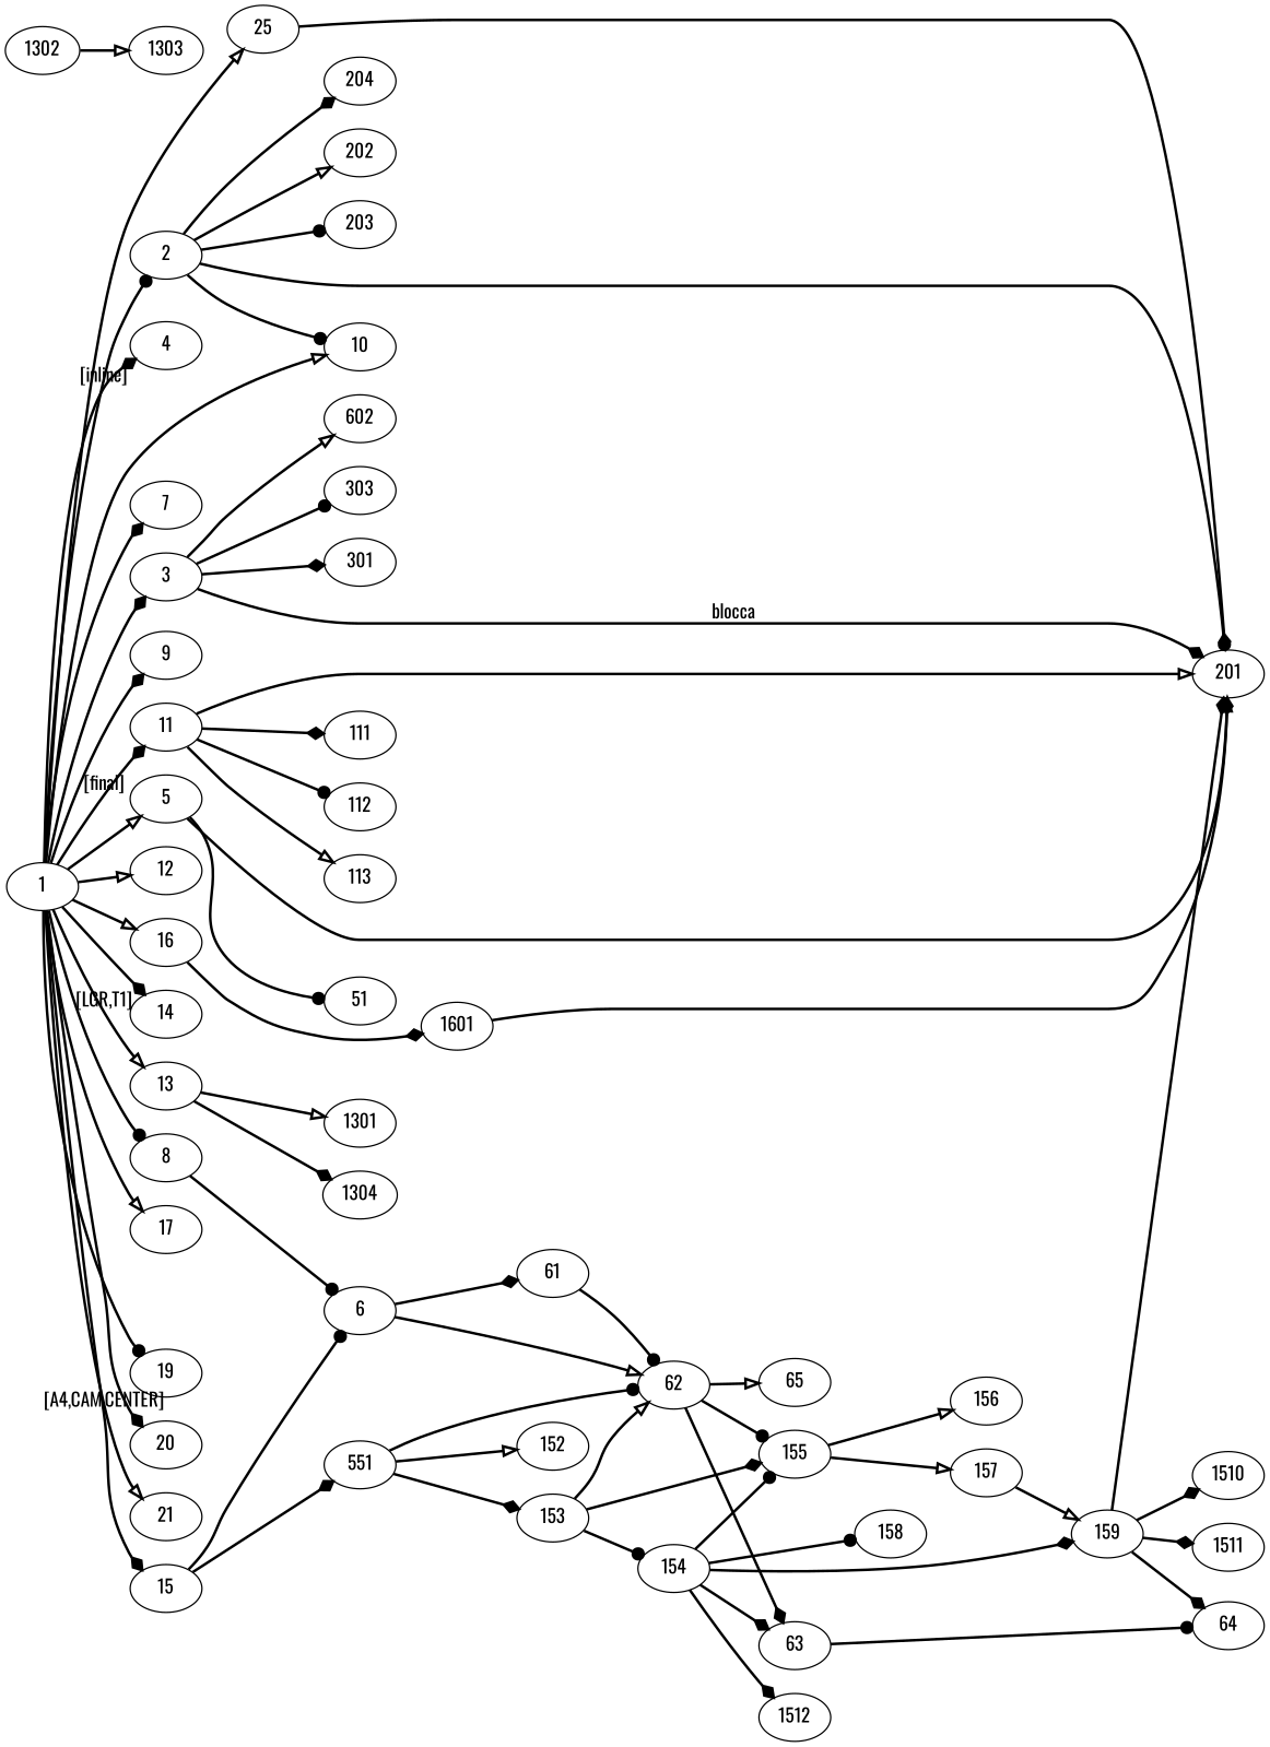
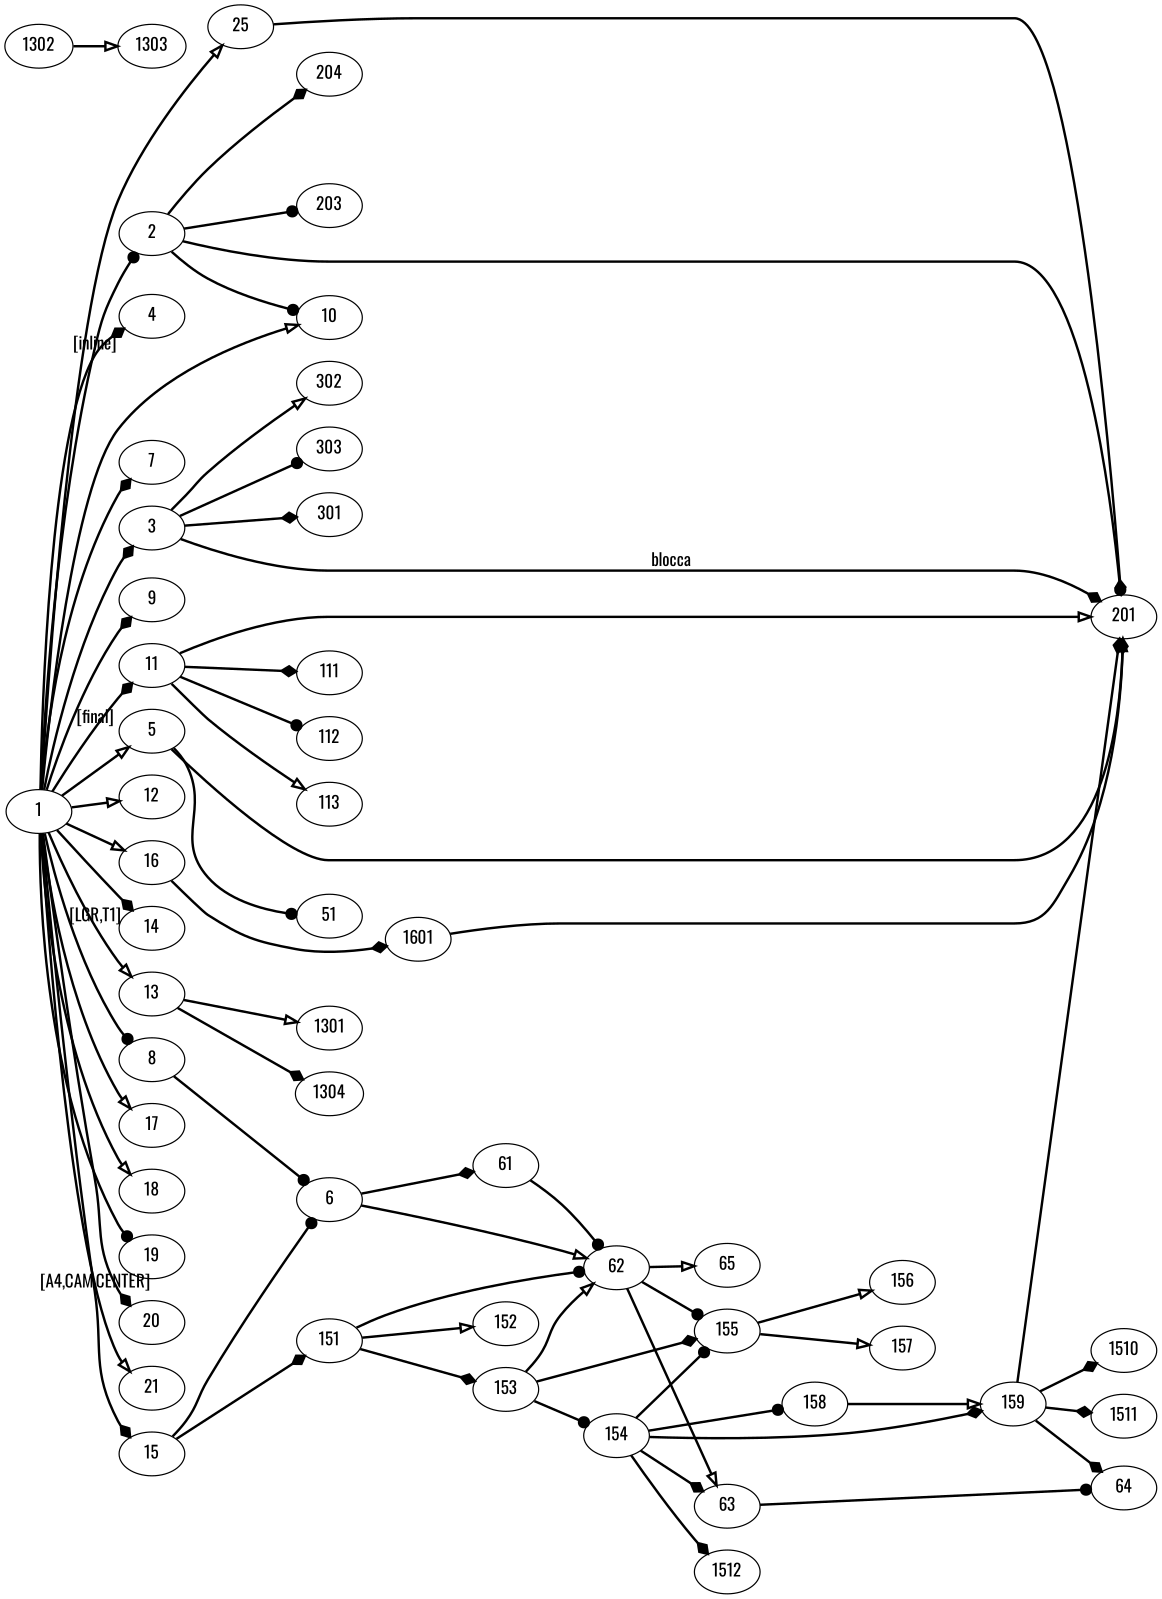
  digraph {
    fontname=Oswald
    rankdir=LR
    node [fontname=Oswald style="main node" texlbl=ifpdf]
    edge [arrowhead=diamond fontname=Oswald style=bold]
    1 [texlbl=suftesi]
    2 [texlbl=geometry]
    3 [texlbl=xkeyval]
    4 [texlbl=enumitem]
    5 [texlbl=caption]
    7 [texlbl=multicol]
    8 [texlbl=emptypage]
    9 [texlbl=textcase]
    10 [texlbl=ifxetex]
    11 [texlbl=microtype]
    12 [texlbl=cclicenses]
    13 [texlbl=fontenc]
    14 [texlbl=sostitutefont]
    15 [texlbl=crop]
    16 [texlbl=titlesec]
    17 [texlbl=extramarks]
+   18 [texlbl=fancyhdr]
    19 [texlbl=titletoc]
    20 [texlbl=fixltxhyph]
    21 [texlbl=mathpazo]
    n21 [label=25 texlbl=beramono]
    201 [style="internal node" texlbl=keyvall]
-   202 [style="internal node"]
    203 [style="internal node" texlbl=atbegshi]
    204 [style="internal node" texlbl=ifvtex]
    301 [style="internal node" texlbl="xkeyval.tex"]
-   302 [style="internal node" texlbl="xkvutils.tex" label=602]
+   302 [style="internal node" texlbl="xkvutils.tex"]
    303 [style="internal node" texlbl="keyval.tex"]
    51 [style="internal node" texlbl=caption3]
    6 [texlbl=color]
    61 [style="cfg node" texlbl="color.cfg"]
    62 [style="driver node" texlbl="pdftex.def"]
    111 [style="driver node" texlbl="microtype-pdftex.def"]
    112 [style="cfg node" texlbl="microtype.cfg"]
    113 [style="driver node" texlbl="mt-ppl.cfg"]
    1301 [style="driver node" texlbl="lgrenc.def"]
    1304 [style="driver node" texlbl="lgrcmr.fd"]
-   151 [style="internal node" texlbl=graphics label=551]
+   151 [style="internal node" texlbl=graphics]
    1601 [style="cfg node" texlbl="ttlkey.cfg"]
    63 [style="internal node" texlbl=infwarerr]
    65 [style="internal node" texlbl="supp-pdf.mkii"]
    155 [style="internal node" texlbl=pdftexcmds]
    64 [style="internal node" texlbl=ltxcmds]
    156 [style="internal node"]
    157 [style="internal node" texlbl=ifluatex]
    1302 [style="driver node" texlbl="greek-fontenc.def"]
    1303 [style="driver node" texlbl="t1enc.def"]
    152 [style="internal node" texlbl=trig]
    153 [style="cfg node" texlbl="graphics.cfg"]
    154 [style="driver node" texlbl="epstopdf-base"]
    158 [style="internal node" texlbl=grfext]
    159 [style="internal node" texlbl=kvoptions]
    1512 [style="cfg node" texlbl="epstopdf-sys.cfg"]
    1510 [style="internal node" texlbl=kvsetkeys]
    1511 [style="internal node" texlbl=etexcmds]
    1 -> 2 [arrowhead=dot]
    1 -> 3
    1 -> 4 [label="[inline]" labelfloat=true]
    1 -> 5 [arrowhead=onormal]
    1 -> 7
    1 -> 8 [arrowhead=dot]
    1 -> 9
    1 -> 10 [arrowhead=onormal]
    1 -> 11 [label="[final]" labelfloat=true]
    1 -> 12 [arrowhead=onormal]
    1 -> 13 [arrowhead=onormal label="[LGR,T1]" labelfloat=true]
    1 -> 14
    1 -> 15 [label="[A4,CAM,CENTER]" labelfloat=true]
    1 -> 16 [arrowhead=onormal]
    1 -> 17 [arrowhead=onormal]
+   1 -> 18 [arrowhead=onormal]
    1 -> 19 [arrowhead=dot]
    1 -> 20
    1 -> 21 [arrowhead=onormal]
    1 -> n21 [arrowhead=onormal]
    2 -> 10 [arrowhead=dot]
    2 -> 201 [arrowhead=dot]
-   2 -> 202 [arrowhead=onormal]
    2 -> 203 [arrowhead=dot]
    2 -> 204
    3 -> 201 [label=blocca labelfloat=true]
    3 -> 301
    3 -> 302 [arrowhead=onormal]
    3 -> 303 [arrowhead=dot]
    5 -> 201
    5 -> 51 [arrowhead=dot]
    8 -> 6 [arrowhead=dot]
    11 -> 201 [arrowhead=onormal]
    11 -> 111
    11 -> 112 [arrowhead=dot]
    11 -> 113 [arrowhead=onormal]
    13 -> 1301 [arrowhead=onormal]
    13 -> 1304
    15 -> 6 [arrowhead=dot]
    15 -> 151
    16 -> 1601
    n21 -> 201
    6 -> 61
    6 -> 62 [arrowhead=onormal]
    61 -> 62 [arrowhead=dot]
-   62 -> 63
+   62 -> 63 [arrowhead=onormal]
    62 -> 65 [arrowhead=onormal]
    62 -> 155 [arrowhead=dot]
    151 -> 62 [arrowhead=dot]
    151 -> 152 [arrowhead=onormal]
    151 -> 153
    1601 -> 201 [arrowhead=onormal]
    63 -> 64 [arrowhead=dot]
    155 -> 156 [arrowhead=onormal]
    155 -> 157 [arrowhead=onormal]
    1302 -> 1303 [arrowhead=onormal]
    153 -> 62 [arrowhead=onormal]
    153 -> 155
    153 -> 154 [arrowhead=dot]
    154 -> 63
    154 -> 155 [arrowhead=dot]
    154 -> 158 [arrowhead=dot]
    154 -> 159
    154 -> 1512
-   157 -> 159 [arrowhead=onormal]
+   158 -> 159 [arrowhead=onormal]
    159 -> 201
    159 -> 64
    159 -> 1510
    159 -> 1511
  }
